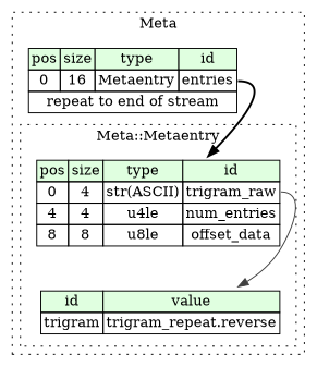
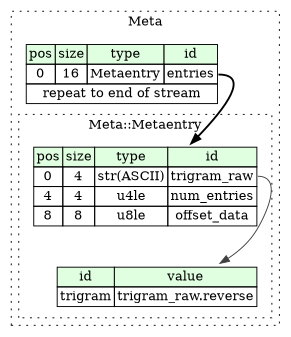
  digraph {
    rankdir=TB
    node [shape=plaintext]
    n1 [label=<<TABLE BORDER="0" CELLBORDER="1" CELLSPACING="0"> 				<TR><TD BGCOLOR="#E0FFE0">pos</TD><TD BGCOLOR="#E0FFE0">size</TD><TD BGCOLOR="#E0FFE0">type</TD><TD BGCOLOR="#E0FFE0">id</TD></TR> 				<TR><TD PORT="trigram_raw_pos">0</TD><TD PORT="trigram_raw_size">4</TD><TD>str(ASCII)</TD><TD PORT="trigram_raw_type">trigram_raw</TD></TR> 				<TR><TD PORT="num_entries_pos">4</TD><TD PORT="num_entries_size">4</TD><TD>u4le</TD><TD PORT="num_entries_type">num_entries</TD></TR> 				<TR><TD PORT="offset_data_pos">8</TD><TD PORT="offset_data_size">8</TD><TD>u8le</TD><TD PORT="offset_data_type">offset_data</TD></TR> 			</TABLE>>]
-   n2 [label=<<TABLE BORDER="0" CELLBORDER="1" CELLSPACING="0"> 				<TR><TD BGCOLOR="#E0FFE0">id</TD><TD BGCOLOR="#E0FFE0">value</TD></TR> 				<TR><TD>trigram</TD><TD>trigram_repeat.reverse</TD></TR> 			</TABLE>>]
+   n2 [label=<<TABLE BORDER="0" CELLBORDER="1" CELLSPACING="0"> 				<TR><TD BGCOLOR="#E0FFE0">id</TD><TD BGCOLOR="#E0FFE0">value</TD></TR> 				<TR><TD>trigram</TD><TD>trigram_raw.reverse</TD></TR> 			</TABLE>>]
    n3 [label=<<TABLE BORDER="0" CELLBORDER="1" CELLSPACING="0"> 			<TR><TD BGCOLOR="#E0FFE0">pos</TD><TD BGCOLOR="#E0FFE0">size</TD><TD BGCOLOR="#E0FFE0">type</TD><TD BGCOLOR="#E0FFE0">id</TD></TR> 			<TR><TD PORT="entries_pos">0</TD><TD PORT="entries_size">16</TD><TD>Metaentry</TD><TD PORT="entries_type">entries</TD></TR> 			<TR><TD COLSPAN="4" PORT="entries__repeat">repeat to end of stream</TD></TR> 		</TABLE>>]
    subgraph cluster_1 {
      label=Meta
      style=dotted
      n3
      subgraph cluster_2 {
        label="Meta::Metaentry"
        style=dotted
        n1
        n2
      }
    }
    n1 -> n2 [color="#404040" tailport=trigram_raw_type]
    n3 -> n1 [style=bold tailport=entries_type]
  }
